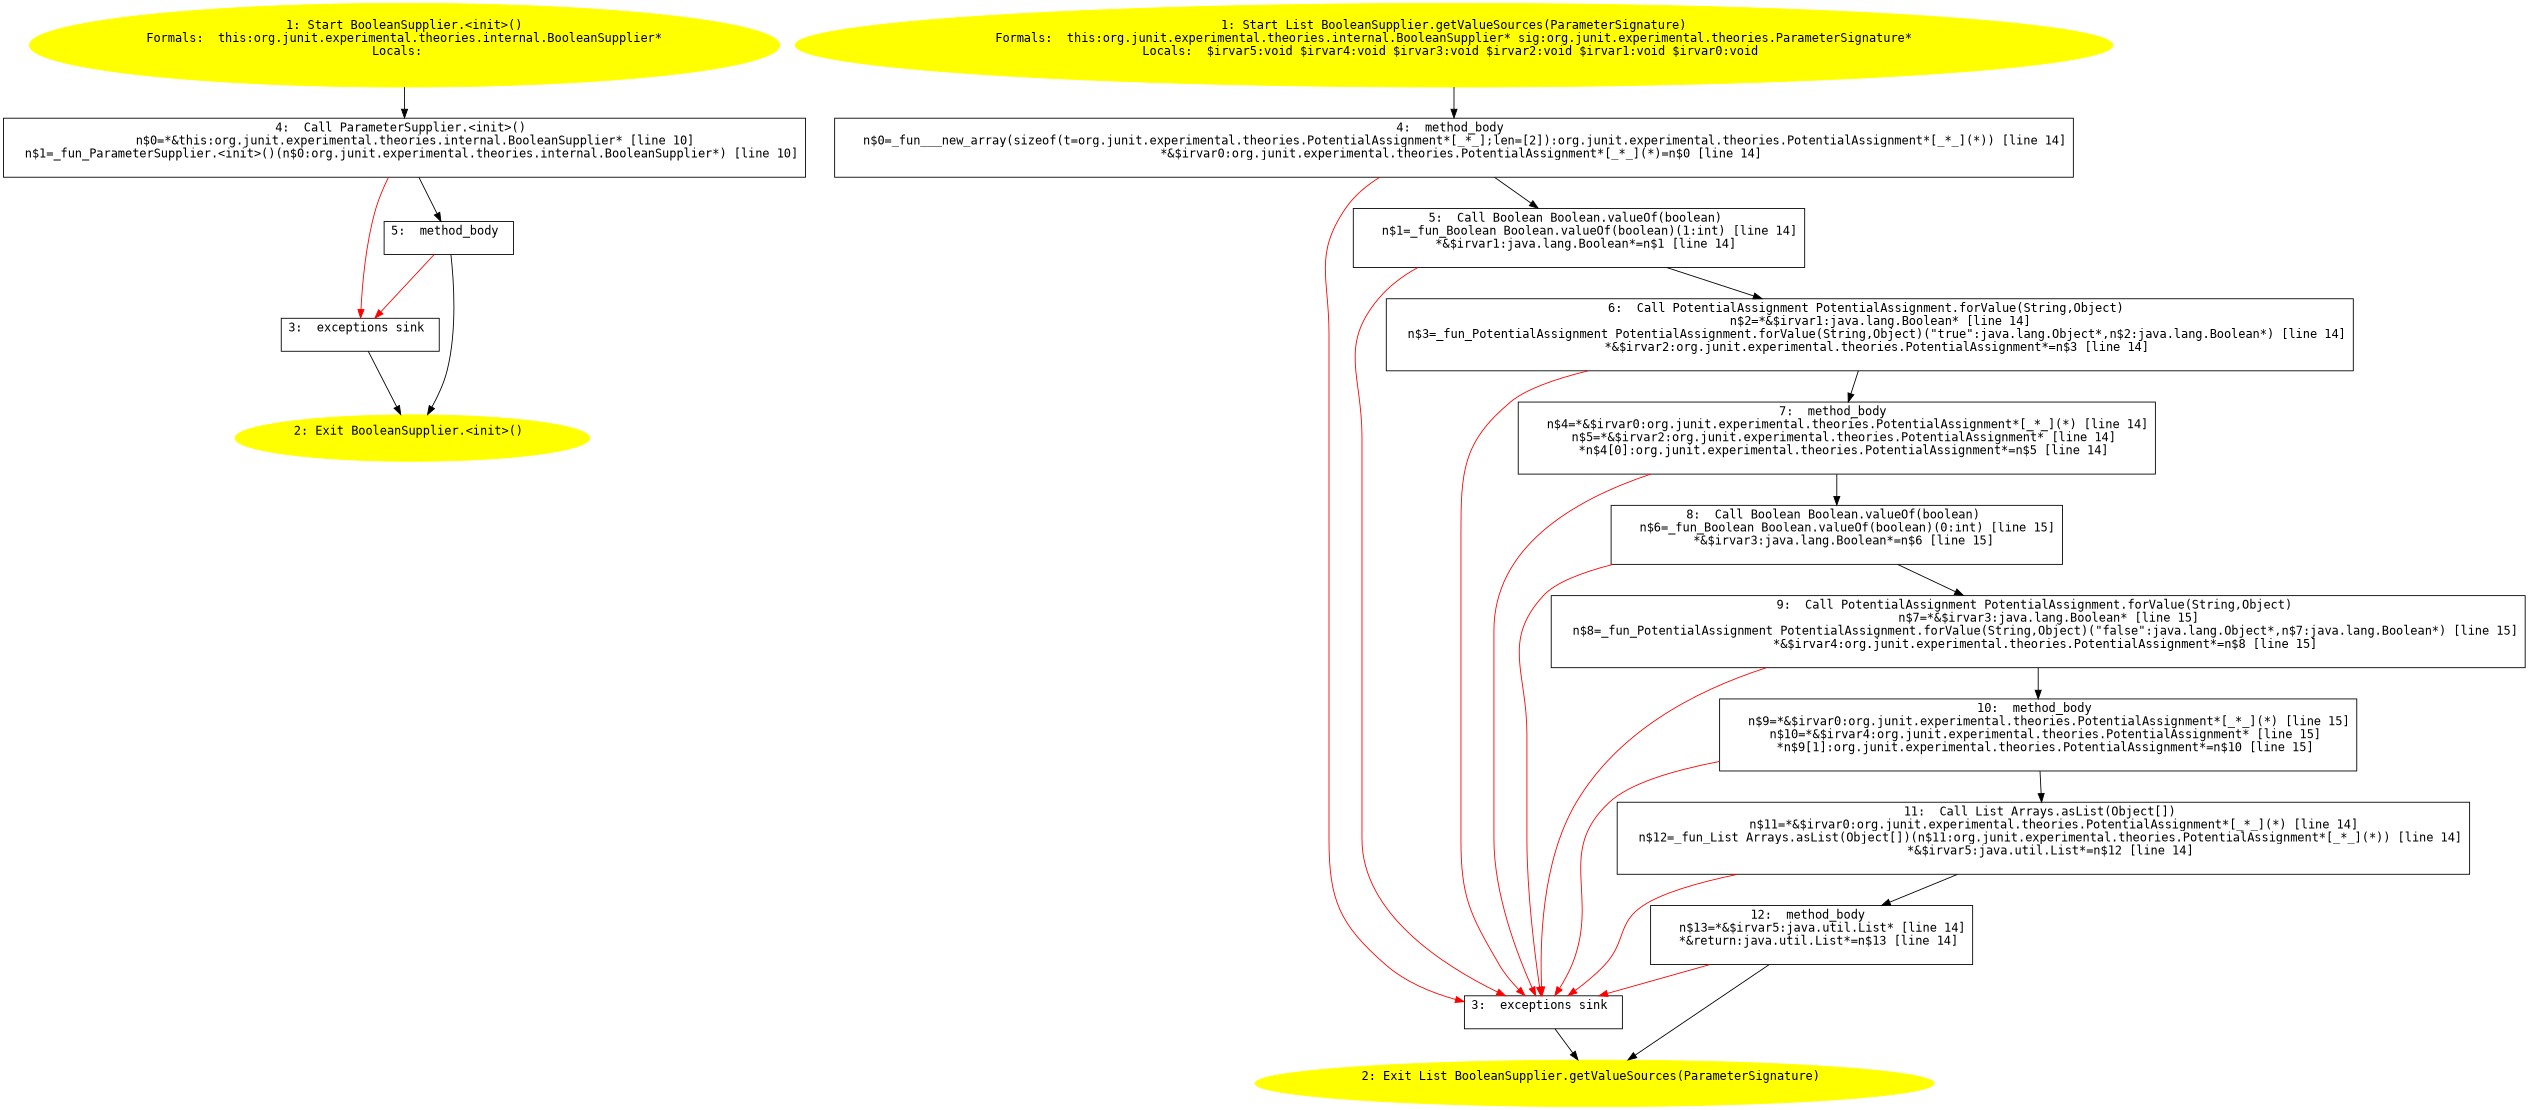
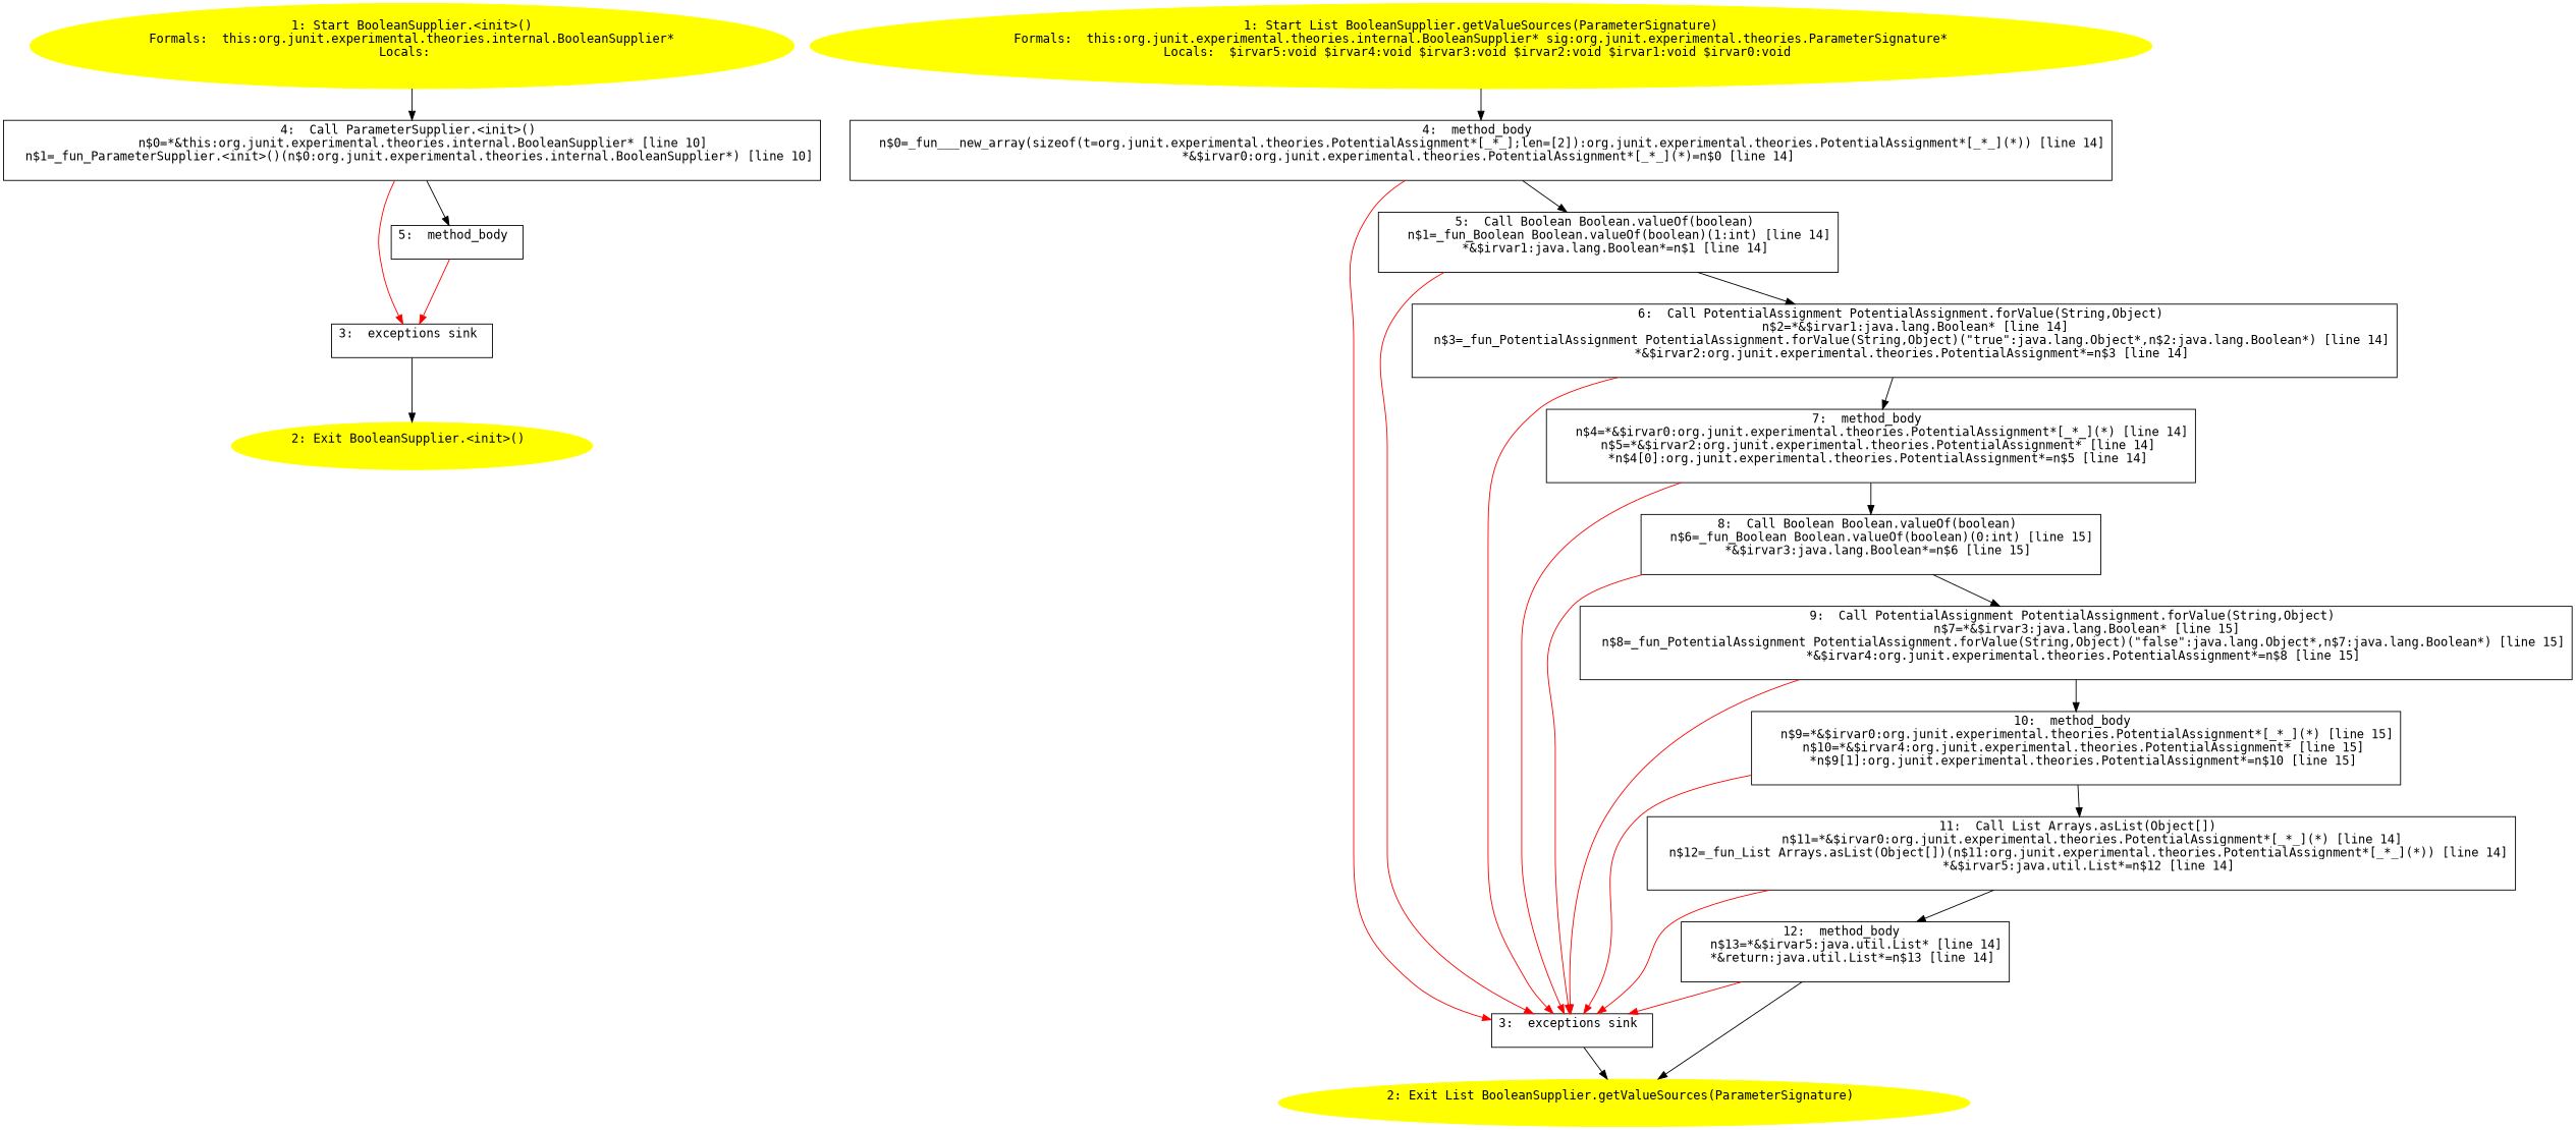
  digraph {
    fontname="DejaVu Sans Mono"
    node [fontname="DejaVu Sans Mono" shape=box]
    edge [fontname="DejaVu Sans Mono"]
    n1 [color=yellow label="1: Start BooleanSupplier.<init>()\nFormals:  this:org.junit.experimental.theories.internal.BooleanSupplier*\nLocals:  \n  " style=filled shape=""]
    n2 [label="4:  Call ParameterSupplier.<init>() \n   n$0=*&this:org.junit.experimental.theories.internal.BooleanSupplier* [line 10]\n  n$1=_fun_ParameterSupplier.<init>()(n$0:org.junit.experimental.theories.internal.BooleanSupplier*) [line 10]\n "]
    n3 [label="3:  exceptions sink \n  "]
    n4 [label="5:  method_body \n  "]
    n5 [color=yellow label="2: Exit BooleanSupplier.<init>() \n  " style=filled shape=""]
    n6 [color=yellow label="1: Start List BooleanSupplier.getValueSources(ParameterSignature)\nFormals:  this:org.junit.experimental.theories.internal.BooleanSupplier* sig:org.junit.experimental.theories.ParameterSignature*\nLocals:  $irvar5:void $irvar4:void $irvar3:void $irvar2:void $irvar1:void $irvar0:void \n  " style=filled shape=""]
    n7 [label="4:  method_body \n   n$0=_fun___new_array(sizeof(t=org.junit.experimental.theories.PotentialAssignment*[_*_];len=[2]):org.junit.experimental.theories.PotentialAssignment*[_*_](*)) [line 14]\n  *&$irvar0:org.junit.experimental.theories.PotentialAssignment*[_*_](*)=n$0 [line 14]\n "]
    n8 [label="3:  exceptions sink \n  "]
    n9 [label="5:  Call Boolean Boolean.valueOf(boolean) \n   n$1=_fun_Boolean Boolean.valueOf(boolean)(1:int) [line 14]\n  *&$irvar1:java.lang.Boolean*=n$1 [line 14]\n "]
    n10 [color=yellow label="2: Exit List BooleanSupplier.getValueSources(ParameterSignature) \n  " style=filled shape=""]
    n11 [label="6:  Call PotentialAssignment PotentialAssignment.forValue(String,Object) \n   n$2=*&$irvar1:java.lang.Boolean* [line 14]\n  n$3=_fun_PotentialAssignment PotentialAssignment.forValue(String,Object)(\"true\":java.lang.Object*,n$2:java.lang.Boolean*) [line 14]\n  *&$irvar2:org.junit.experimental.theories.PotentialAssignment*=n$3 [line 14]\n "]
    n12 [label="7:  method_body \n   n$4=*&$irvar0:org.junit.experimental.theories.PotentialAssignment*[_*_](*) [line 14]\n  n$5=*&$irvar2:org.junit.experimental.theories.PotentialAssignment* [line 14]\n  *n$4[0]:org.junit.experimental.theories.PotentialAssignment*=n$5 [line 14]\n "]
    n13 [label="8:  Call Boolean Boolean.valueOf(boolean) \n   n$6=_fun_Boolean Boolean.valueOf(boolean)(0:int) [line 15]\n  *&$irvar3:java.lang.Boolean*=n$6 [line 15]\n "]
    n14 [label="9:  Call PotentialAssignment PotentialAssignment.forValue(String,Object) \n   n$7=*&$irvar3:java.lang.Boolean* [line 15]\n  n$8=_fun_PotentialAssignment PotentialAssignment.forValue(String,Object)(\"false\":java.lang.Object*,n$7:java.lang.Boolean*) [line 15]\n  *&$irvar4:org.junit.experimental.theories.PotentialAssignment*=n$8 [line 15]\n "]
    n15 [label="10:  method_body \n   n$9=*&$irvar0:org.junit.experimental.theories.PotentialAssignment*[_*_](*) [line 15]\n  n$10=*&$irvar4:org.junit.experimental.theories.PotentialAssignment* [line 15]\n  *n$9[1]:org.junit.experimental.theories.PotentialAssignment*=n$10 [line 15]\n "]
    n16 [label="11:  Call List Arrays.asList(Object[]) \n   n$11=*&$irvar0:org.junit.experimental.theories.PotentialAssignment*[_*_](*) [line 14]\n  n$12=_fun_List Arrays.asList(Object[])(n$11:org.junit.experimental.theories.PotentialAssignment*[_*_](*)) [line 14]\n  *&$irvar5:java.util.List*=n$12 [line 14]\n "]
    n17 [label="12:  method_body \n   n$13=*&$irvar5:java.util.List* [line 14]\n  *&return:java.util.List*=n$13 [line 14]\n "]
    n1 -> n2
    n2 -> n3 [color=red]
    n2 -> n4
    n3 -> n5
    n4 -> n3 [color=red]
-   n4 -> n5
    n6 -> n7
    n7 -> n8 [color=red]
    n7 -> n9
    n8 -> n10
    n9 -> n8 [color=red]
    n9 -> n11
    n11 -> n8 [color=red]
    n11 -> n12
    n12 -> n8 [color=red]
    n12 -> n13
    n13 -> n8 [color=red]
    n13 -> n14
    n14 -> n8 [color=red]
    n14 -> n15
    n15 -> n8 [color=red]
    n15 -> n16
    n16 -> n8 [color=red]
    n16 -> n17
    n17 -> n8 [color=red]
    n17 -> n10
  }
